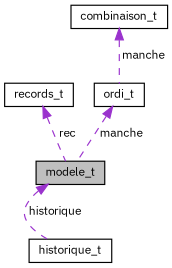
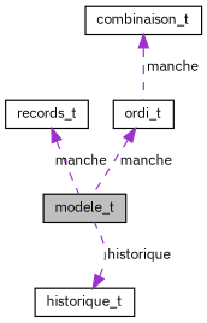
  digraph {
    fontname="IBM Plex Sans"
    node [color=black fillcolor=white fontname="IBM Plex Sans" fontsize=10 shape=record style=filled]
    edge [color=darkorchid3 dir=back fontname="IBM Plex Sans" fontsize=10 labelfontname=Helvetica labelfontsize=10 style=dashed]
    n1 [fillcolor=grey75 fontcolor=black height=0.2 label=modele_t width=0.4]
    n2 [height=0.2 label=records_t width=0.4]
    n3 [height=0.2 label=ordi_t width=0.4]
    n4 [height=0.2 label=historique_t width=0.4]
    n5 [height=0.2 label=combinaison_t width=0.4]
-   n2 -> n1 [label=" rec"]
+   n2 -> n1 [label=" manche"]
    n3 -> n1 [label=" manche"]
-   n1 -> n4 [label=" historique"]
+   n4 -> n1 [label=" historique"]
    n5 -> n3 [label=" manche"]
  }
